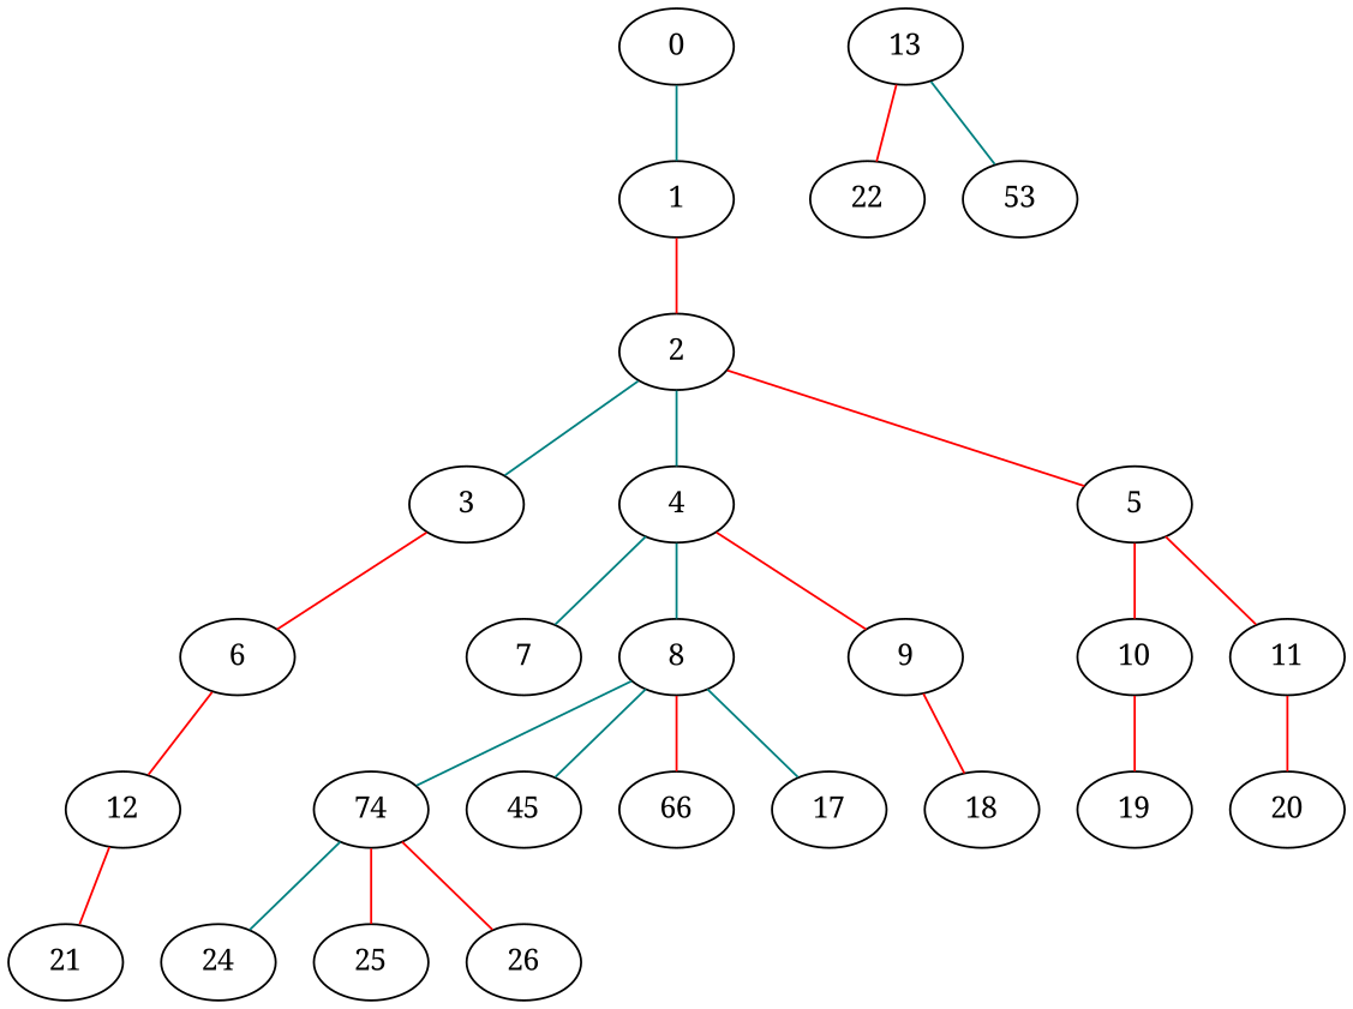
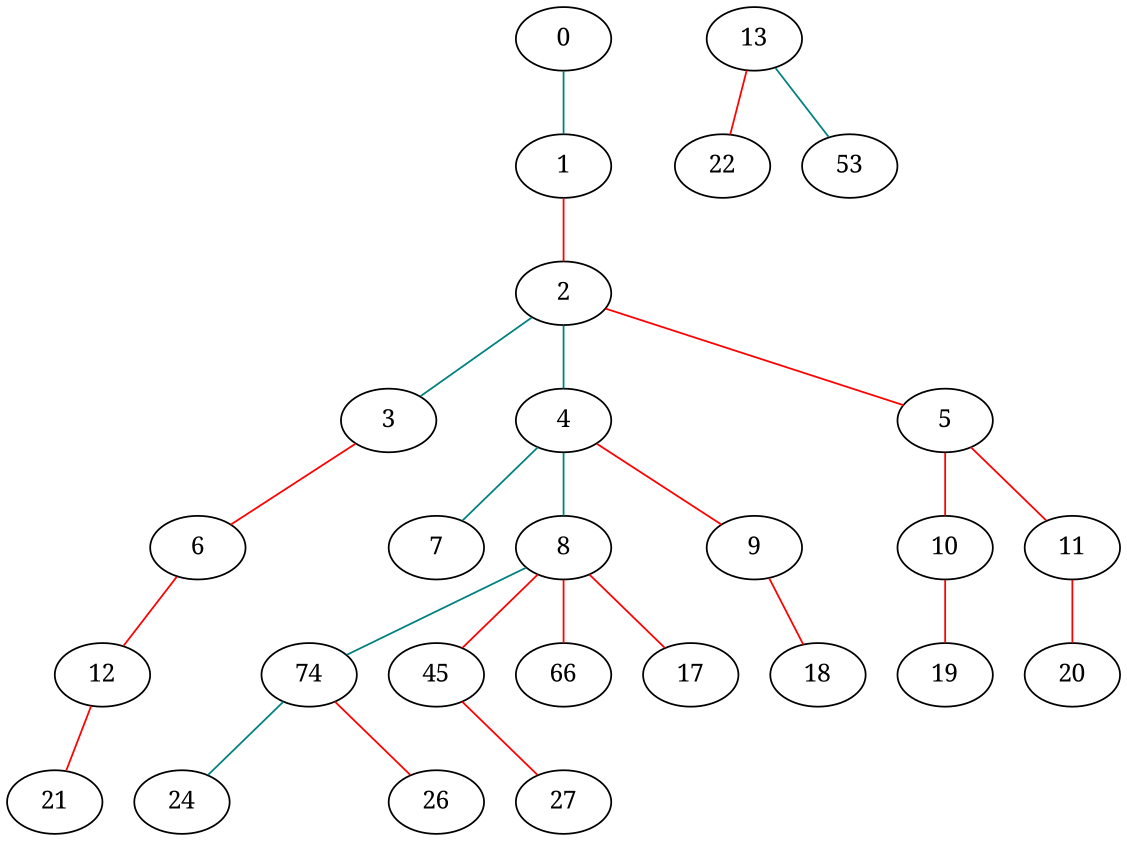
  strict graph {
    fontname="Noto Serif"
    node [fontname="Noto Serif"]
    edge [color=red fontname="Noto Serif" weight=1.0]
    0
    1
    2
    3
    4
    5
    6
    7
    8
    9
    10
    11
    12
    n14 [label=74]
    n15 [label=45]
    n16 [label=66]
    17
    18
    19
    20
    21
    13
    22
    n24 [label=53]
    24
-   25
    26
+   27
    0 -- 1 [color=teal]
    1 -- 2
    2 -- 3 [color=teal]
    2 -- 4 [color=teal]
    2 -- 5
    3 -- 6
    4 -- 7 [color=teal]
    4 -- 8 [color=teal]
    4 -- 9
    5 -- 10
    5 -- 11
    6 -- 12
    8 -- n14 [color=teal]
-   8 -- n15 [color=teal]
+   8 -- n15
    8 -- n16
-   8 -- 17 [color=teal]
+   8 -- 17
    9 -- 18
    10 -- 19
    11 -- 20
    12 -- 21
    n14 -- 24 [color=teal]
-   n14 -- 25
    n14 -- 26
+   n15 -- 27
    13 -- 22
    13 -- n24 [color=teal]
  }
